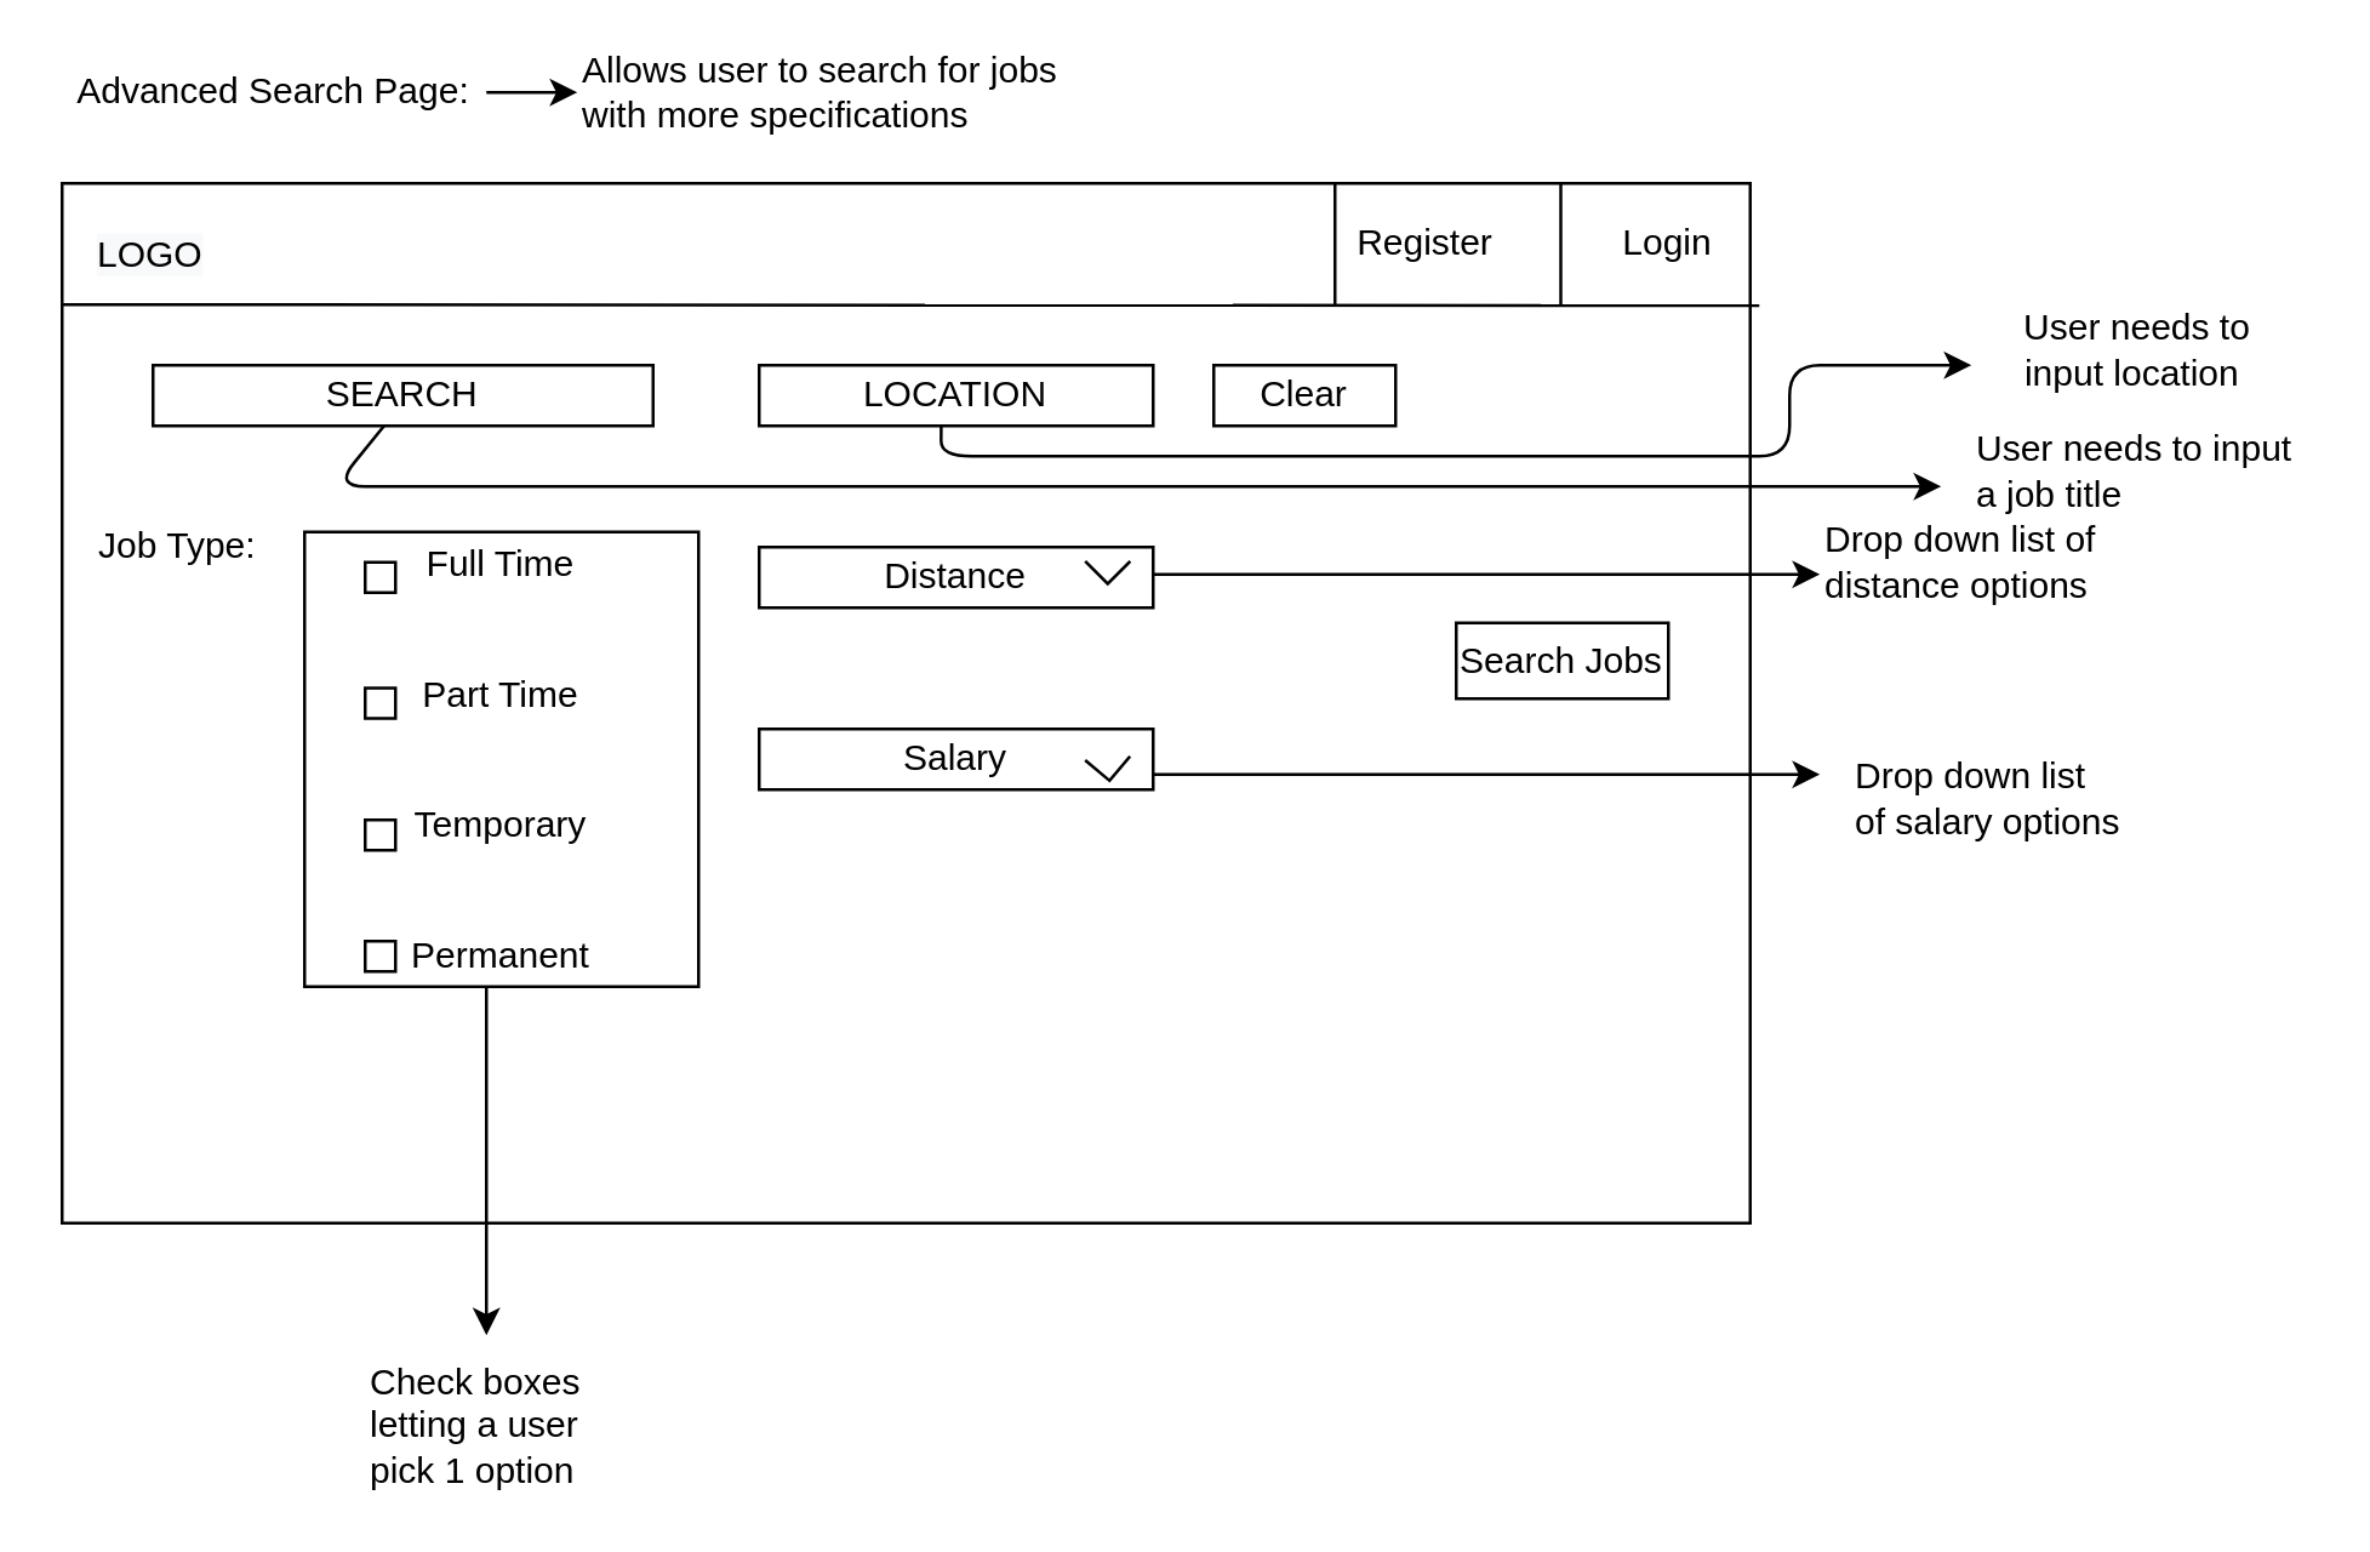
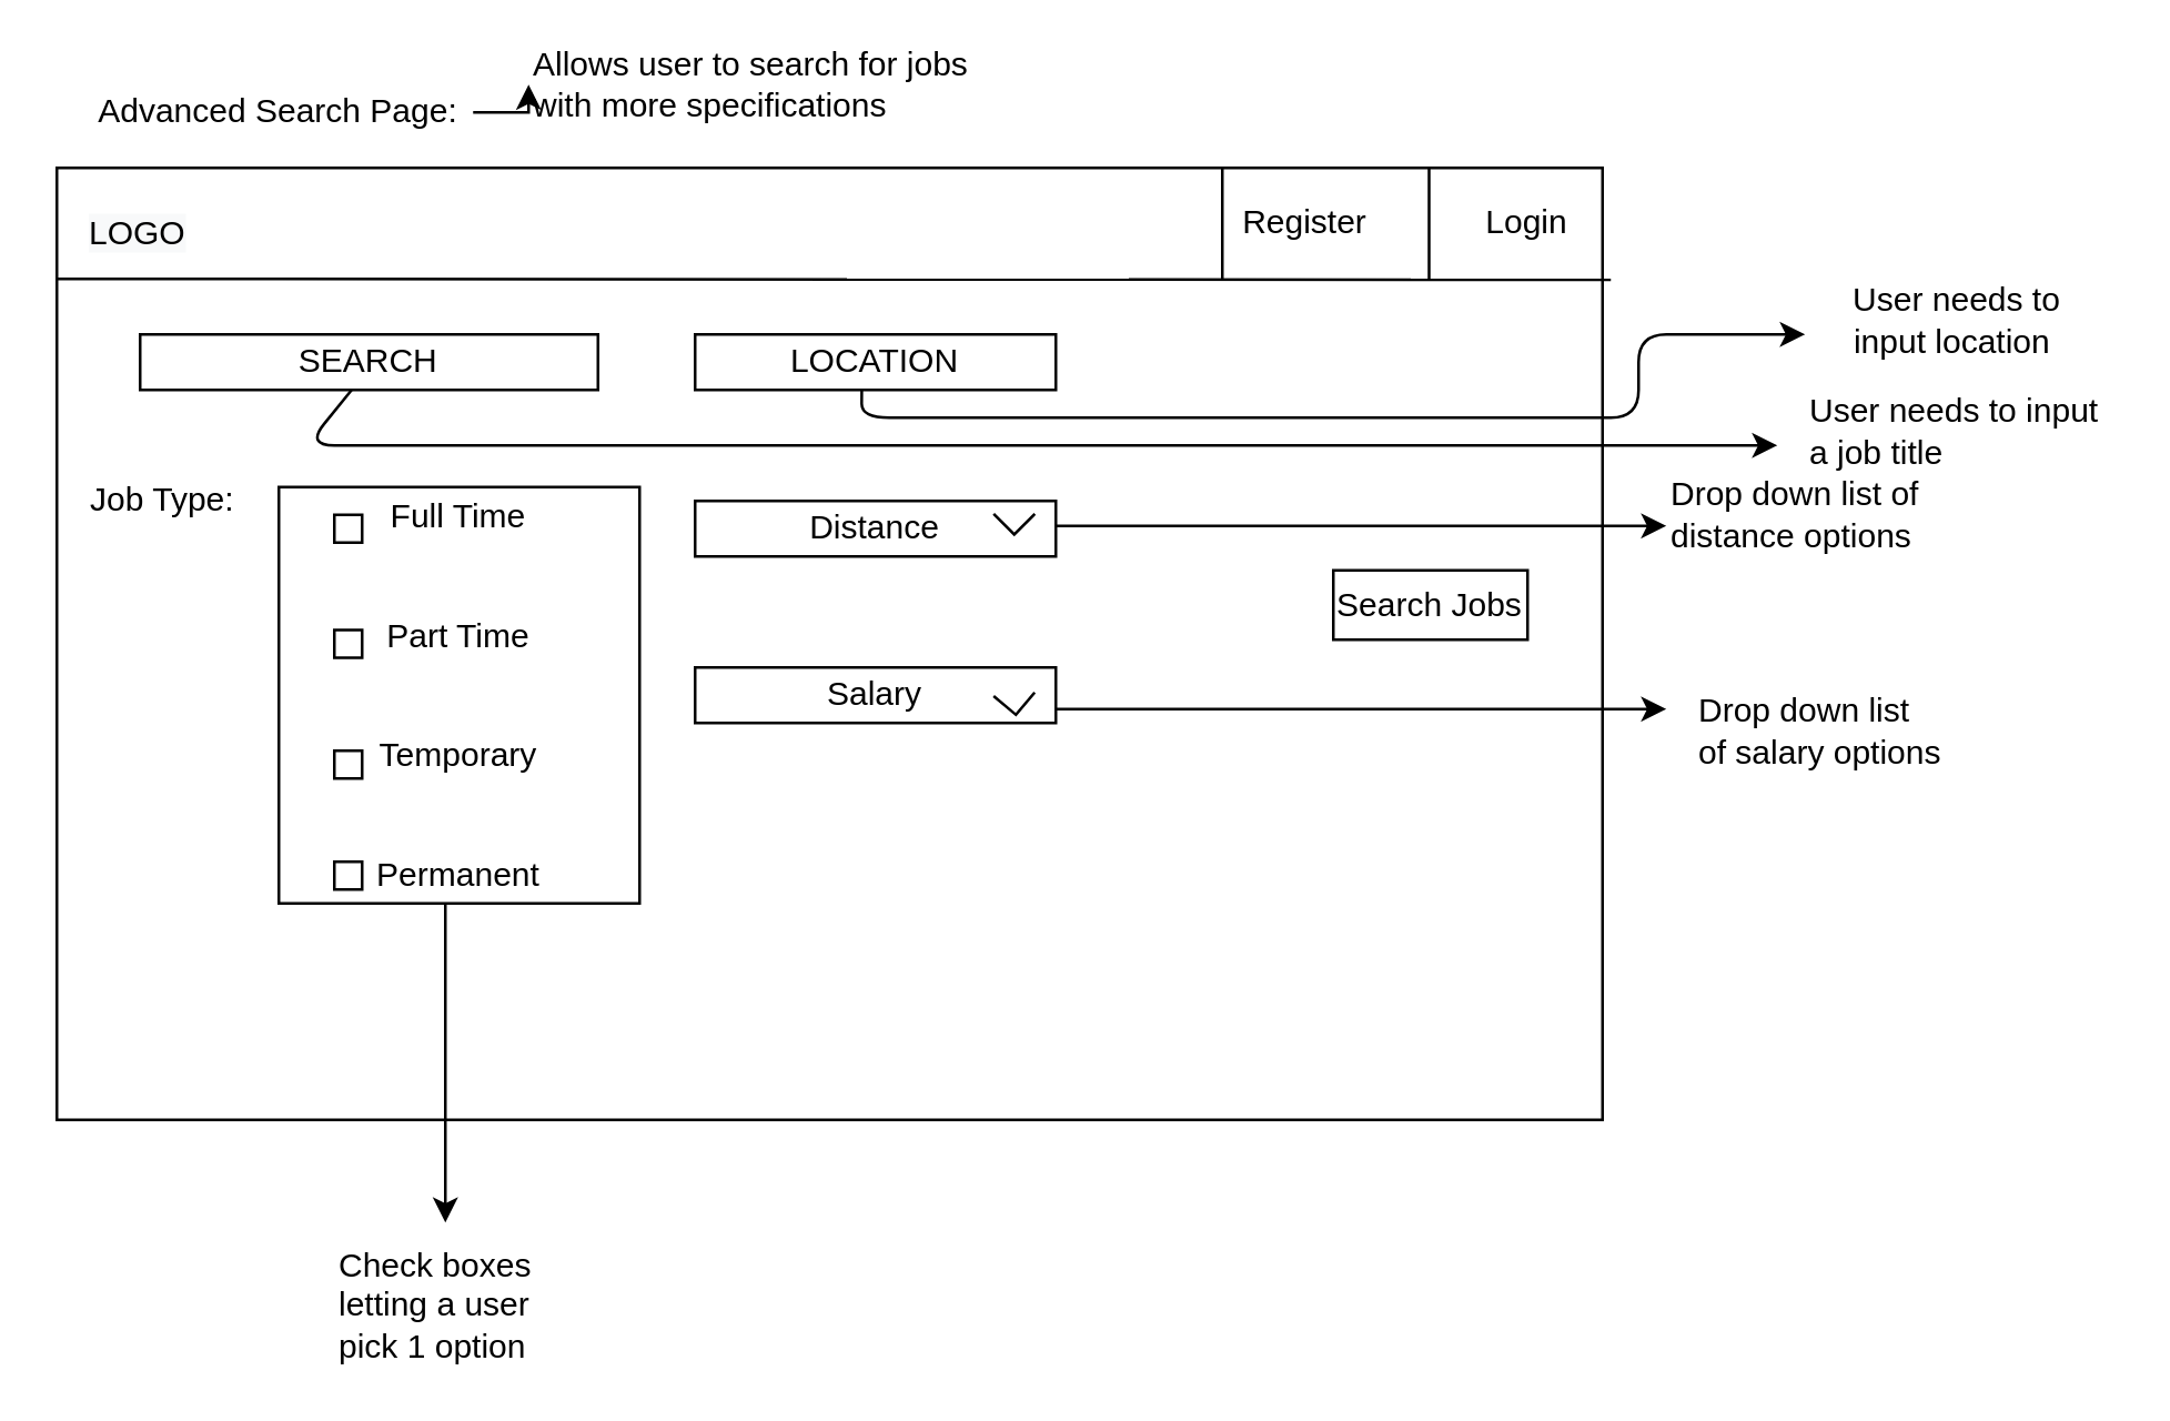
  <mxCell id="0" />
  <mxCell id="1" parent="0" />
  <mxCell id="2" value="" style="edgeStyle=orthogonalEdgeStyle;rounded=0;orthogonalLoop=1;jettySize=auto;html=1;" edge="1" parent="1" source="3" target="4"><mxGeometry relative="1" as="geometry" /></mxCell>
- <mxCell id="3" value="Advanced Search Page:" style="text;html=1;strokeColor=none;fillColor=none;align=center;verticalAlign=middle;whiteSpace=wrap;rounded=0;" vertex="1" parent="1"><mxGeometry x="20" y="20" width="140" height="20" as="geometry" /></mxCell>
+ <mxCell id="3" value="Advanced Search Page:" style="text;html=1;strokeColor=none;fillColor=none;align=center;verticalAlign=middle;whiteSpace=wrap;rounded=0;" vertex="1" parent="1"><mxGeometry x="30" y="30" width="140" height="20" as="geometry" /></mxCell>
  <mxCell id="4" value="Allows user to search for jobs with more specifications" style="text;html=1;strokeColor=none;fillColor=none;align=left;verticalAlign=middle;whiteSpace=wrap;rounded=0;" vertex="1" parent="1"><mxGeometry x="190" y="20" width="180" height="20" as="geometry" /></mxCell>
  <mxCell id="5" value="" style="rounded=0;whiteSpace=wrap;html=1;" vertex="1" parent="1"><mxGeometry x="20" y="60" width="557" height="343" as="geometry" /></mxCell>
  <mxCell id="6" value="" style="endArrow=none;html=1;entryX=1;entryY=0.126;entryDx=0;entryDy=0;entryPerimeter=0;" edge="1" parent="1"><mxGeometry width="50" height="50" relative="1" as="geometry"><mxPoint x="20" y="100" as="sourcePoint" /><mxPoint x="580" y="100.32" as="targetPoint" /></mxGeometry></mxCell>
  <mxCell id="7" value="SEARCH" style="rounded=0;whiteSpace=wrap;html=1;" vertex="1" parent="1"><mxGeometry x="50" y="120" width="165" height="20" as="geometry" /></mxCell>
  <mxCell id="8" value="LOCATION" style="rounded=0;whiteSpace=wrap;html=1;" vertex="1" parent="1"><mxGeometry x="250" y="120" width="130" height="20" as="geometry" /></mxCell>
  <mxCell id="9" value="Distance" style="rounded=0;whiteSpace=wrap;html=1;" vertex="1" parent="1"><mxGeometry x="250" y="180" width="130" height="20" as="geometry" /></mxCell>
  <mxCell id="10" value="Salary" style="rounded=0;whiteSpace=wrap;html=1;" vertex="1" parent="1"><mxGeometry x="250" y="240" width="130" height="20" as="geometry" /></mxCell>
  <mxCell id="11" value="Job Type:&amp;nbsp;" style="text;html=1;strokeColor=none;fillColor=none;align=center;verticalAlign=middle;whiteSpace=wrap;rounded=0;" vertex="1" parent="1"><mxGeometry x="30" y="170" width="60" height="20" as="geometry" /></mxCell>
  <mxCell id="12" value="" style="rounded=0;whiteSpace=wrap;html=1;" vertex="1" parent="1"><mxGeometry x="100" y="175" width="130" height="150" as="geometry" /></mxCell>
  <mxCell id="13" value="Full Time&lt;br&gt;&lt;br&gt;&lt;br&gt;Part Time&lt;br&gt;&lt;br&gt;&lt;br&gt;Temporary&lt;br&gt;&lt;br&gt;&lt;br&gt;Permanent" style="text;html=1;strokeColor=none;fillColor=none;align=center;verticalAlign=middle;whiteSpace=wrap;rounded=0;" vertex="1" parent="1"><mxGeometry x="105" y="175" width="120" height="150" as="geometry" /></mxCell>
  <mxCell id="14" value="" style="whiteSpace=wrap;html=1;aspect=fixed;" vertex="1" parent="1"><mxGeometry x="120" y="185" width="10" height="10" as="geometry" /></mxCell>
  <mxCell id="15" value="" style="whiteSpace=wrap;html=1;aspect=fixed;" vertex="1" parent="1"><mxGeometry x="120" y="270" width="10" height="10" as="geometry" /></mxCell>
  <mxCell id="16" value="" style="whiteSpace=wrap;html=1;aspect=fixed;" vertex="1" parent="1"><mxGeometry x="120" y="310" width="10" height="10" as="geometry" /></mxCell>
  <mxCell id="17" value="" style="whiteSpace=wrap;html=1;aspect=fixed;" vertex="1" parent="1"><mxGeometry x="120" y="226.5" width="10" height="10" as="geometry" /></mxCell>
  <mxCell id="18" value="" style="shape=partialRectangle;whiteSpace=wrap;html=1;top=0;left=0;fillColor=none;rotation=45;fontStyle=1" vertex="1" parent="1"><mxGeometry x="360" y="180" width="10" height="10" as="geometry" /></mxCell>
  <mxCell id="19" value="" style="shape=partialRectangle;whiteSpace=wrap;html=1;top=0;left=0;fillColor=none;rotation=40;" vertex="1" parent="1"><mxGeometry x="360" y="245" width="10" height="10" as="geometry" /></mxCell>
- <mxCell id="20" value="Clear" style="rounded=0;whiteSpace=wrap;html=1;" vertex="1" parent="1"><mxGeometry x="400" y="120" width="60" height="20" as="geometry" /></mxCell>
  <mxCell id="21" value="Search Jobs" style="rounded=0;whiteSpace=wrap;html=1;" vertex="1" parent="1"><mxGeometry x="480" y="205" width="70" height="25" as="geometry" /></mxCell>
  <mxCell id="22" value="&lt;!--StartFragment--&gt;&lt;span style=&quot;font-family: Helvetica; font-size: 12px; font-style: normal; font-variant-ligatures: normal; font-variant-caps: normal; font-weight: 400; letter-spacing: normal; orphans: 2; text-align: center; text-indent: 0px; text-transform: none; widows: 2; word-spacing: 0px; -webkit-text-stroke-width: 0px; background-color: rgb(248, 249, 250); text-decoration-style: initial; text-decoration-color: initial; float: none; display: inline !important;&quot;&gt;LOGO&lt;/span&gt;&lt;!--EndFragment--&gt;" style="text;whiteSpace=wrap;html=1;" vertex="1" parent="1"><mxGeometry x="30" y="70" width="40" height="20" as="geometry" /></mxCell>
  <mxCell id="23" value="Register" style="text;html=1;strokeColor=none;fillColor=none;align=center;verticalAlign=middle;whiteSpace=wrap;rounded=0;" vertex="1" parent="1"><mxGeometry x="450" y="70" width="40" height="20" as="geometry" /></mxCell>
  <mxCell id="24" value="Login" style="text;html=1;strokeColor=none;fillColor=none;align=center;verticalAlign=middle;whiteSpace=wrap;rounded=0;" vertex="1" parent="1"><mxGeometry x="530" y="70" width="40" height="20" as="geometry" /></mxCell>
  <mxCell id="25" value="" style="endArrow=none;html=1;" edge="1" parent="1"><mxGeometry width="50" height="50" relative="1" as="geometry"><mxPoint x="514.5" y="100" as="sourcePoint" /><mxPoint x="514.5" y="60" as="targetPoint" /></mxGeometry></mxCell>
  <mxCell id="26" value="" style="endArrow=none;html=1;" edge="1" parent="1"><mxGeometry width="50" height="50" relative="1" as="geometry"><mxPoint x="440" y="100" as="sourcePoint" /><mxPoint x="440" y="60" as="targetPoint" /></mxGeometry></mxCell>
  <mxCell id="27" value="" style="endArrow=classic;html=1;exitX=1;exitY=0.75;exitDx=0;exitDy=0;" edge="1" parent="1" source="10"><mxGeometry width="50" height="50" relative="1" as="geometry"><mxPoint x="400" y="280" as="sourcePoint" /><mxPoint x="600" y="255" as="targetPoint" /></mxGeometry></mxCell>
  <mxCell id="28" value="Drop down list of salary options" style="text;html=1;strokeColor=none;fillColor=none;align=left;verticalAlign=middle;whiteSpace=wrap;rounded=0;" vertex="1" parent="1"><mxGeometry x="610" y="245" width="90" height="35" as="geometry" /></mxCell>
  <mxCell id="29" value="" style="endArrow=classic;html=1;exitX=1;exitY=0.75;exitDx=0;exitDy=0;" edge="1" parent="1"><mxGeometry width="50" height="50" relative="1" as="geometry"><mxPoint x="380" y="189" as="sourcePoint" /><mxPoint x="600" y="189" as="targetPoint" /></mxGeometry></mxCell>
  <mxCell id="30" value="Drop down list of distance options" style="text;html=1;strokeColor=none;fillColor=none;align=left;verticalAlign=middle;whiteSpace=wrap;rounded=0;" vertex="1" parent="1"><mxGeometry x="600" y="170" width="100" height="30" as="geometry" /></mxCell>
  <mxCell id="31" value="" style="endArrow=classic;html=1;" edge="1" parent="1"><mxGeometry width="50" height="50" relative="1" as="geometry"><mxPoint x="160" y="325" as="sourcePoint" /><mxPoint x="160" y="440" as="targetPoint" /></mxGeometry></mxCell>
  <mxCell id="32" value="Check boxes letting a user pick 1 option" style="text;html=1;strokeColor=none;fillColor=none;align=left;verticalAlign=middle;whiteSpace=wrap;rounded=0;" vertex="1" parent="1"><mxGeometry x="120" y="450" width="90" height="40" as="geometry" /></mxCell>
  <mxCell id="33" value="" style="endArrow=classic;html=1;exitX=0.462;exitY=1;exitDx=0;exitDy=0;exitPerimeter=0;" edge="1" parent="1" source="7"><mxGeometry width="50" height="50" relative="1" as="geometry"><mxPoint x="100" y="160" as="sourcePoint" /><mxPoint x="640" y="160" as="targetPoint" /><Array as="points"><mxPoint x="110" y="160" /></Array></mxGeometry></mxCell>
  <mxCell id="34" value="User needs to input a job title" style="text;html=1;strokeColor=none;fillColor=none;align=left;verticalAlign=middle;whiteSpace=wrap;rounded=0;" vertex="1" parent="1"><mxGeometry x="650" y="150" width="110" height="10" as="geometry" /></mxCell>
  <mxCell id="35" value="" style="endArrow=classic;html=1;exitX=0.462;exitY=1;exitDx=0;exitDy=0;exitPerimeter=0;" edge="1" parent="1"><mxGeometry width="50" height="50" relative="1" as="geometry"><mxPoint x="310.06" y="140" as="sourcePoint" /><mxPoint x="650" y="120" as="targetPoint" /><Array as="points"><mxPoint x="310" y="150" /><mxPoint x="590" y="150" /><mxPoint x="590" y="120" /></Array></mxGeometry></mxCell>
  <mxCell id="36" value="User needs to input location&amp;nbsp;" style="text;html=1;strokeColor=none;fillColor=none;align=center;verticalAlign=middle;whiteSpace=wrap;rounded=0;" vertex="1" parent="1"><mxGeometry x="660" y="110" width="90" height="10" as="geometry" /></mxCell>
